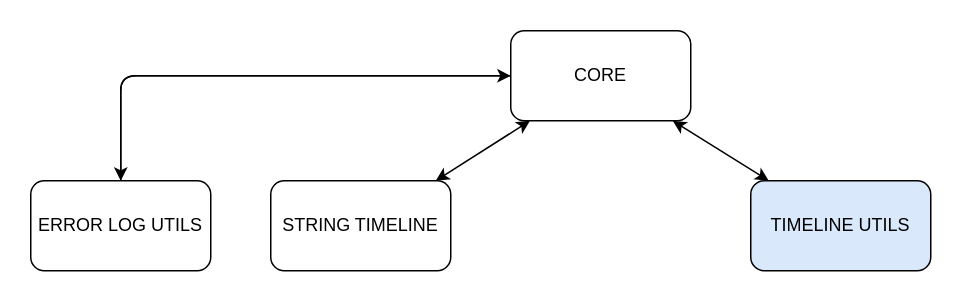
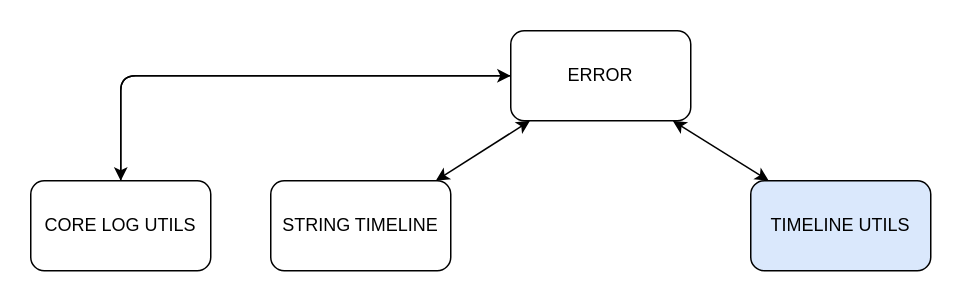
  <mxCell id="0" />
  <mxCell id="1" parent="0" />
  <mxCell id="2" style="edgeStyle=none;html=1;entryX=0.5;entryY=0;entryDx=0;entryDy=0;" parent="1" source="3" target="6" edge="1"><mxGeometry relative="1" as="geometry"><Array as="points"><mxPoint x="80" y="50" /></Array></mxGeometry></mxCell>
- <mxCell id="3" value="CORE" style="rounded=1;whiteSpace=wrap;html=1;" parent="1" vertex="1"><mxGeometry x="340" y="20" width="120" height="60" as="geometry" /></mxCell>
+ <mxCell id="3" value="ERROR" style="rounded=1;whiteSpace=wrap;html=1;" parent="1" vertex="1"><mxGeometry x="340" y="20" width="120" height="60" as="geometry" /></mxCell>
  <mxCell id="4" value="STRING TIMELINE" style="rounded=1;whiteSpace=wrap;html=1;" parent="1" vertex="1"><mxGeometry x="180" y="120" width="120" height="60" as="geometry" /></mxCell>
  <mxCell id="5" style="edgeStyle=none;html=1;entryX=0;entryY=0.5;entryDx=0;entryDy=0;" parent="1" source="6" target="3" edge="1"><mxGeometry relative="1" as="geometry"><Array as="points"><mxPoint x="80" y="50" /></Array></mxGeometry></mxCell>
- <mxCell id="6" value="ERROR LOG UTILS" style="rounded=1;whiteSpace=wrap;html=1;" parent="1" vertex="1"><mxGeometry x="20" y="120" width="120" height="60" as="geometry" /></mxCell>
+ <mxCell id="6" value="CORE LOG UTILS" style="rounded=1;whiteSpace=wrap;html=1;" parent="1" vertex="1"><mxGeometry x="20" y="120" width="120" height="60" as="geometry" /></mxCell>
  <mxCell id="7" value="TIMELINE UTILS" style="rounded=1;whiteSpace=wrap;html=1;fillColor=#dae8fc;" parent="1" vertex="1"><mxGeometry x="500" y="120" width="120" height="60" as="geometry" /></mxCell>
  <mxCell id="8" value="" style="endArrow=classic;startArrow=classic;html=1;rounded=1;labelBackgroundColor=default;strokeColor=default;fontFamily=Helvetica;fontSize=11;fontColor=default;shape=connector;" parent="1" target="3" edge="1"><mxGeometry width="50" height="50" relative="1" as="geometry"><mxPoint x="290" y="120" as="sourcePoint" /><mxPoint x="340" y="70" as="targetPoint" /></mxGeometry></mxCell>
  <mxCell id="9" value="" style="endArrow=classic;startArrow=classic;html=1;rounded=1;labelBackgroundColor=default;strokeColor=default;fontFamily=Helvetica;fontSize=11;fontColor=default;shape=connector;" parent="1" source="3" target="7" edge="1"><mxGeometry width="50" height="50" relative="1" as="geometry"><mxPoint x="460" y="90" as="sourcePoint" /><mxPoint x="510" y="40" as="targetPoint" /></mxGeometry></mxCell>
